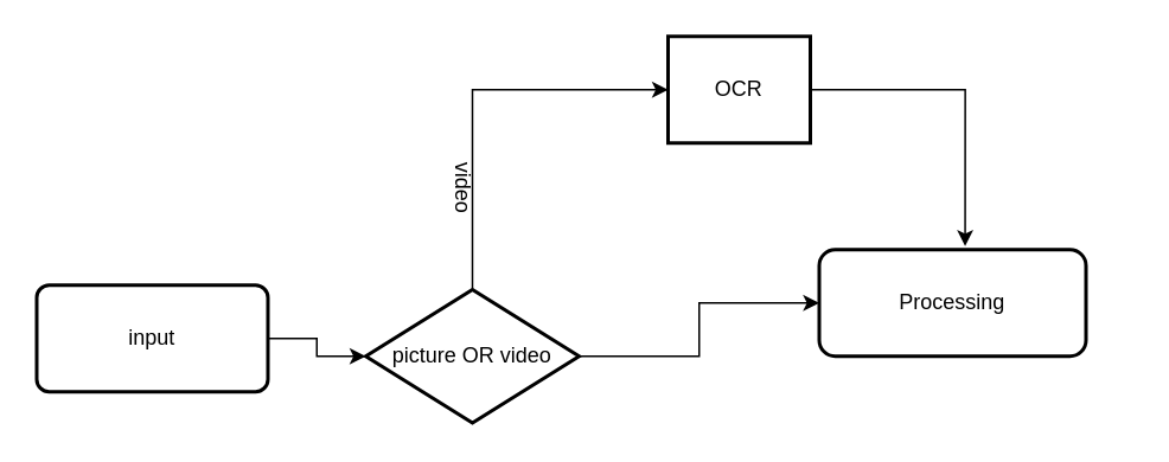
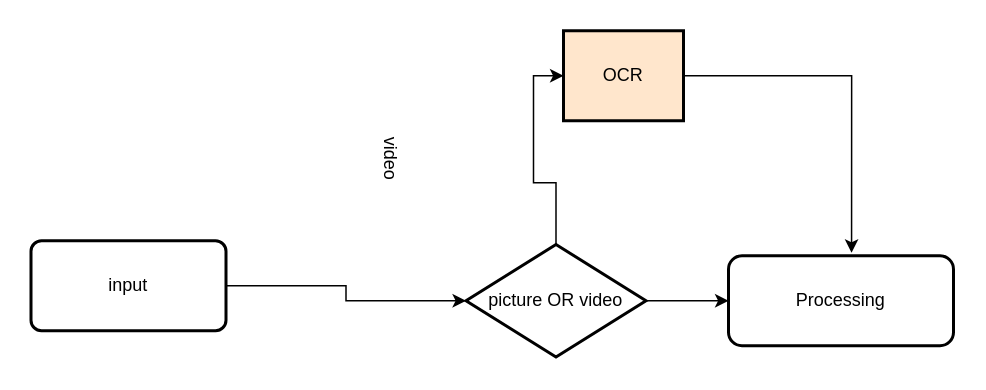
  <mxCell id="0" />
  <mxCell id="1" parent="0" />
  <mxCell id="2" value="" style="edgeStyle=orthogonalEdgeStyle;rounded=0;orthogonalLoop=1;jettySize=auto;html=1;" parent="1" source="3" target="6" edge="1"><mxGeometry relative="1" as="geometry" /></mxCell>
  <mxCell id="3" value="input" style="rounded=1;whiteSpace=wrap;html=1;absoluteArcSize=1;arcSize=14;strokeWidth=2;" parent="1" vertex="1"><mxGeometry x="20" y="160" width="130" height="60" as="geometry" /></mxCell>
  <mxCell id="4" value="" style="edgeStyle=orthogonalEdgeStyle;rounded=0;orthogonalLoop=1;jettySize=auto;html=1;" parent="1" source="6" target="7" edge="1"><mxGeometry relative="1" as="geometry" /></mxCell>
  <mxCell id="5" style="edgeStyle=orthogonalEdgeStyle;rounded=0;orthogonalLoop=1;jettySize=auto;html=1;exitX=0.5;exitY=0;exitDx=0;exitDy=0;exitPerimeter=0;entryX=0;entryY=0.5;entryDx=0;entryDy=0;" parent="1" source="6" target="9" edge="1"><mxGeometry relative="1" as="geometry" /></mxCell>
- <mxCell id="6" value="picture OR video" style="strokeWidth=2;html=1;shape=mxgraph.flowchart.decision;whiteSpace=wrap;" parent="1" vertex="1"><mxGeometry x="205" y="162.5" width="120" height="75" as="geometry" /></mxCell>
- <mxCell id="7" value="Processing" style="rounded=1;whiteSpace=wrap;html=1;strokeWidth=2;" parent="1" vertex="1"><mxGeometry x="460" y="140" width="150" height="60" as="geometry" /></mxCell>
+ <mxCell id="6" value="picture OR video" style="strokeWidth=2;html=1;shape=mxgraph.flowchart.decision;whiteSpace=wrap;" parent="1" vertex="1"><mxGeometry x="310" y="162.5" width="120" height="75" as="geometry" /></mxCell>
+ <mxCell id="7" value="Processing" style="rounded=1;whiteSpace=wrap;html=1;strokeWidth=2;" parent="1" vertex="1"><mxGeometry x="485" y="170" width="150" height="60" as="geometry" /></mxCell>
  <mxCell id="8" style="edgeStyle=orthogonalEdgeStyle;rounded=0;orthogonalLoop=1;jettySize=auto;html=1;exitX=1;exitY=0.5;exitDx=0;exitDy=0;entryX=0.547;entryY=-0.033;entryDx=0;entryDy=0;entryPerimeter=0;" parent="1" source="9" target="7" edge="1"><mxGeometry relative="1" as="geometry" /></mxCell>
- <mxCell id="9" value="OCR" style="whiteSpace=wrap;html=1;strokeWidth=2;" parent="1" vertex="1"><mxGeometry x="375" y="20" width="80" height="60" as="geometry" /></mxCell>
+ <mxCell id="9" value="OCR" style="whiteSpace=wrap;html=1;strokeWidth=2;fillColor=#ffe6cc;" parent="1" vertex="1"><mxGeometry x="375" y="20" width="80" height="60" as="geometry" /></mxCell>
  <mxCell id="10" value="video" style="text;html=1;align=center;verticalAlign=middle;resizable=0;points=[];autosize=1;strokeColor=none;fillColor=none;rotation=90;" parent="1" vertex="1"><mxGeometry x="235" y="90" width="50" height="30" as="geometry" /></mxCell>
